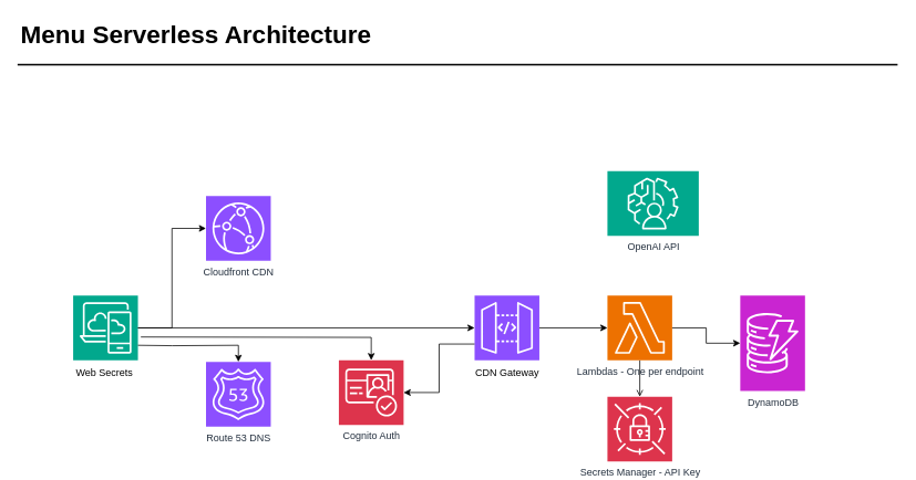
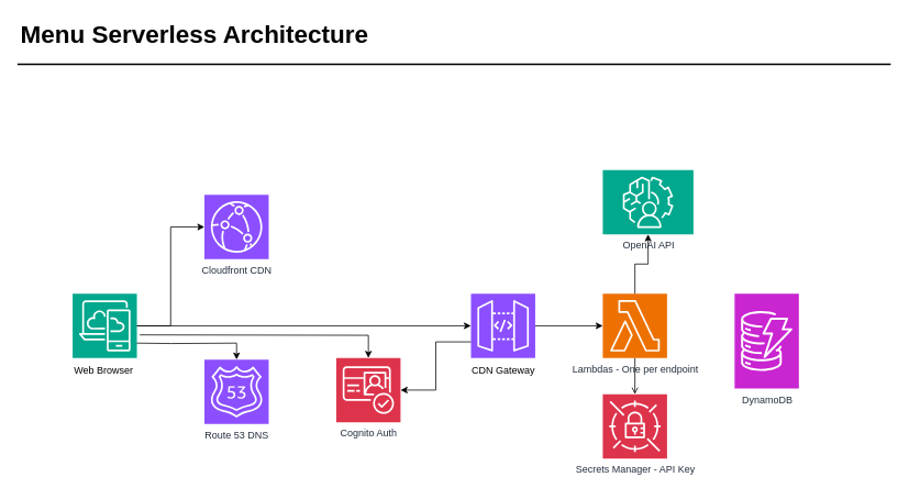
  <mxCell id="0" />
  <mxCell id="1" parent="0" />
  <mxCell id="2" value="Menu Serverless Architecture" style="text;html=1;resizable=0;points=[];autosize=1;align=left;verticalAlign=top;spacingTop=-4;fontSize=30;fontStyle=1" parent="1" vertex="1"><mxGeometry x="21.5" y="20.5" width="420" height="40" as="geometry" /></mxCell>
  <mxCell id="3" value="" style="line;strokeWidth=2;html=1;fontSize=14;" parent="1" vertex="1"><mxGeometry x="20" y="72.5" width="1060" height="10" as="geometry" /></mxCell>
  <mxCell id="4" value="" style="edgeStyle=orthogonalEdgeStyle;rounded=0;orthogonalLoop=1;jettySize=auto;html=1;endArrow=open;" edge="1" parent="1" source="5" target="20"><mxGeometry relative="1" as="geometry" /></mxCell>
  <mxCell id="5" value="Lambdas - One per endpoint" style="sketch=0;points=[[0,0,0],[0.25,0,0],[0.5,0,0],[0.75,0,0],[1,0,0],[0,1,0],[0.25,1,0],[0.5,1,0],[0.75,1,0],[1,1,0],[0,0.25,0],[0,0.5,0],[0,0.75,0],[1,0.25,0],[1,0.5,0],[1,0.75,0]];outlineConnect=0;fontColor=#232F3E;fillColor=#ED7100;strokeColor=#ffffff;dashed=0;verticalLabelPosition=bottom;verticalAlign=top;align=center;html=1;fontSize=12;fontStyle=0;aspect=fixed;shape=mxgraph.aws4.resourceIcon;resIcon=mxgraph.aws4.lambda;" parent="1" vertex="1"><mxGeometry x="730.5" y="356" width="78" height="78" as="geometry" /></mxCell>
  <mxCell id="6" value="" style="sketch=0;points=[[0,0,0],[0.25,0,0],[0.5,0,0],[0.75,0,0],[1,0,0],[0,1,0],[0.25,1,0],[0.5,1,0],[0.75,1,0],[1,1,0],[0,0.25,0],[0,0.5,0],[0,0.75,0],[1,0.25,0],[1,0.5,0],[1,0.75,0]];outlineConnect=0;fontColor=#232F3E;fillColor=#01A88D;strokeColor=#ffffff;dashed=0;verticalLabelPosition=bottom;verticalAlign=top;align=center;html=1;fontSize=12;fontStyle=0;aspect=fixed;shape=mxgraph.aws4.resourceIcon;resIcon=mxgraph.aws4.desktop_and_app_streaming;" parent="1" vertex="1"><mxGeometry x="87" y="356" width="78" height="78" as="geometry" /></mxCell>
  <mxCell id="7" value="" style="sketch=0;points=[[0,0,0],[0.25,0,0],[0.5,0,0],[0.75,0,0],[1,0,0],[0,1,0],[0.25,1,0],[0.5,1,0],[0.75,1,0],[1,1,0],[0,0.25,0],[0,0.5,0],[0,0.75,0],[1,0.25,0],[1,0.5,0],[1,0.75,0]];outlineConnect=0;fontColor=#232F3E;fillColor=#8C4FFF;strokeColor=#ffffff;dashed=0;verticalLabelPosition=bottom;verticalAlign=top;align=center;html=1;fontSize=12;fontStyle=0;aspect=fixed;shape=mxgraph.aws4.resourceIcon;resIcon=mxgraph.aws4.api_gateway;" parent="1" vertex="1"><mxGeometry x="570.5" y="356" width="78" height="78" as="geometry" /></mxCell>
  <mxCell id="8" value="DynamoDB" style="sketch=0;points=[[0,0,0],[0.25,0,0],[0.5,0,0],[0.75,0,0],[1,0,0],[0,1,0],[0.25,1,0],[0.5,1,0],[0.75,1,0],[1,1,0],[0,0.25,0],[0,0.5,0],[0,0.75,0],[1,0.25,0],[1,0.5,0],[1,0.75,0]];outlineConnect=0;fontColor=#232F3E;fillColor=#C925D1;strokeColor=#ffffff;dashed=0;verticalLabelPosition=bottom;verticalAlign=top;align=center;html=1;fontSize=12;fontStyle=0;aspect=fixed;shape=mxgraph.aws4.resourceIcon;resIcon=mxgraph.aws4.dynamodb;" parent="1" vertex="1"><mxGeometry x="890.5" y="356" width="78" height="115" as="geometry" /></mxCell>
  <mxCell id="9" value="OpenAI API" style="sketch=0;points=[[0,0,0],[0.25,0,0],[0.5,0,0],[0.75,0,0],[1,0,0],[0,1,0],[0.25,1,0],[0.5,1,0],[0.75,1,0],[1,1,0],[0,0.25,0],[0,0.5,0],[0,0.75,0],[1,0.25,0],[1,0.5,0],[1,0.75,0]];outlineConnect=0;fontColor=#232F3E;fillColor=#01A88D;strokeColor=#ffffff;dashed=0;verticalLabelPosition=bottom;verticalAlign=top;align=center;html=1;fontSize=12;fontStyle=0;aspect=fixed;shape=mxgraph.aws4.resourceIcon;resIcon=mxgraph.aws4.augmented_ai;" parent="1" vertex="1"><mxGeometry x="730.5" y="206" width="110" height="78" as="geometry" /></mxCell>
  <mxCell id="10" value="Cloudfront CDN" style="sketch=0;points=[[0,0,0],[0.25,0,0],[0.5,0,0],[0.75,0,0],[1,0,0],[0,1,0],[0.25,1,0],[0.5,1,0],[0.75,1,0],[1,1,0],[0,0.25,0],[0,0.5,0],[0,0.75,0],[1,0.25,0],[1,0.5,0],[1,0.75,0]];outlineConnect=0;fontColor=#232F3E;fillColor=#8C4FFF;strokeColor=#ffffff;dashed=0;verticalLabelPosition=bottom;verticalAlign=top;align=center;html=1;fontSize=12;fontStyle=0;aspect=fixed;shape=mxgraph.aws4.resourceIcon;resIcon=mxgraph.aws4.cloudfront;" parent="1" vertex="1"><mxGeometry x="247" y="236" width="78" height="78" as="geometry" /></mxCell>
  <mxCell id="11" style="edgeStyle=orthogonalEdgeStyle;rounded=0;orthogonalLoop=1;jettySize=auto;html=1;entryX=0;entryY=0.5;entryDx=0;entryDy=0;entryPerimeter=0;" parent="1" source="6" target="10" edge="1"><mxGeometry relative="1" as="geometry" /></mxCell>
  <mxCell id="12" style="edgeStyle=orthogonalEdgeStyle;rounded=0;orthogonalLoop=1;jettySize=auto;html=1;entryX=0;entryY=0.5;entryDx=0;entryDy=0;entryPerimeter=0;" parent="1" source="7" target="5" edge="1"><mxGeometry relative="1" as="geometry" /></mxCell>
  <mxCell id="13" style="edgeStyle=orthogonalEdgeStyle;rounded=0;orthogonalLoop=1;jettySize=auto;html=1;entryX=0;entryY=0.5;entryDx=0;entryDy=0;entryPerimeter=0;" parent="1" source="6" target="7" edge="1"><mxGeometry relative="1" as="geometry" /></mxCell>
- <mxCell id="14" value="Web Secrets" style="text;html=1;align=center;verticalAlign=middle;whiteSpace=wrap;rounded=0;" parent="1" vertex="1"><mxGeometry x="85" y="434" width="80" height="30" as="geometry" /></mxCell>
+ <mxCell id="14" value="Web Browser" style="text;html=1;align=center;verticalAlign=middle;whiteSpace=wrap;rounded=0;" parent="1" vertex="1"><mxGeometry x="85" y="434" width="80" height="30" as="geometry" /></mxCell>
  <mxCell id="15" value="CDN Gateway" style="text;html=1;align=center;verticalAlign=middle;whiteSpace=wrap;rounded=0;" parent="1" vertex="1"><mxGeometry x="569.5" y="434" width="80" height="30" as="geometry" /></mxCell>
- <mxCell id="16" style="edgeStyle=orthogonalEdgeStyle;rounded=0;orthogonalLoop=1;jettySize=auto;html=1;entryX=0;entryY=0.5;entryDx=0;entryDy=0;entryPerimeter=0;" parent="1" source="5" target="8" edge="1"><mxGeometry relative="1" as="geometry" /></mxCell>
  <mxCell id="17" value="Co&lt;span style=&quot;background-color: initial;&quot;&gt;gnito Auth&lt;/span&gt;" style="sketch=0;points=[[0,0,0],[0.25,0,0],[0.5,0,0],[0.75,0,0],[1,0,0],[0,1,0],[0.25,1,0],[0.5,1,0],[0.75,1,0],[1,1,0],[0,0.25,0],[0,0.5,0],[0,0.75,0],[1,0.25,0],[1,0.5,0],[1,0.75,0]];outlineConnect=0;fontColor=#232F3E;fillColor=#DD344C;strokeColor=#ffffff;dashed=0;verticalLabelPosition=bottom;verticalAlign=top;align=center;html=1;fontSize=12;fontStyle=0;aspect=fixed;shape=mxgraph.aws4.resourceIcon;resIcon=mxgraph.aws4.cognito;" vertex="1" parent="1"><mxGeometry x="407" y="434" width="78" height="78" as="geometry" /></mxCell>
  <mxCell id="18" style="edgeStyle=orthogonalEdgeStyle;rounded=0;orthogonalLoop=1;jettySize=auto;html=1;exitX=0;exitY=0.75;exitDx=0;exitDy=0;exitPerimeter=0;entryX=1;entryY=0.5;entryDx=0;entryDy=0;entryPerimeter=0;" edge="1" parent="1" source="7" target="17"><mxGeometry relative="1" as="geometry" /></mxCell>
+ <mxCell id="19" style="edgeStyle=orthogonalEdgeStyle;rounded=0;orthogonalLoop=1;jettySize=auto;html=1;entryX=0.5;entryY=1;entryDx=0;entryDy=0;entryPerimeter=0;" edge="1" parent="1" source="5" target="9"><mxGeometry relative="1" as="geometry" /></mxCell>
  <mxCell id="20" value="Secrets Manager - API Key" style="sketch=0;points=[[0,0,0],[0.25,0,0],[0.5,0,0],[0.75,0,0],[1,0,0],[0,1,0],[0.25,1,0],[0.5,1,0],[0.75,1,0],[1,1,0],[0,0.25,0],[0,0.5,0],[0,0.75,0],[1,0.25,0],[1,0.5,0],[1,0.75,0]];outlineConnect=0;fontColor=#232F3E;fillColor=#DD344C;strokeColor=#ffffff;dashed=0;verticalLabelPosition=bottom;verticalAlign=top;align=center;html=1;fontSize=12;fontStyle=0;aspect=fixed;shape=mxgraph.aws4.resourceIcon;resIcon=mxgraph.aws4.secrets_manager;" vertex="1" parent="1"><mxGeometry x="730.5" y="478" width="78" height="78" as="geometry" /></mxCell>
  <mxCell id="21" value="Route 53 DNS" style="sketch=0;points=[[0,0,0],[0.25,0,0],[0.5,0,0],[0.75,0,0],[1,0,0],[0,1,0],[0.25,1,0],[0.5,1,0],[0.75,1,0],[1,1,0],[0,0.25,0],[0,0.5,0],[0,0.75,0],[1,0.25,0],[1,0.5,0],[1,0.75,0]];outlineConnect=0;fontColor=#232F3E;fillColor=#8C4FFF;strokeColor=#ffffff;dashed=0;verticalLabelPosition=bottom;verticalAlign=top;align=center;html=1;fontSize=12;fontStyle=0;aspect=fixed;shape=mxgraph.aws4.resourceIcon;resIcon=mxgraph.aws4.route_53;" vertex="1" parent="1"><mxGeometry x="247" y="436" width="78" height="78" as="geometry" /></mxCell>
  <mxCell id="22" style="edgeStyle=orthogonalEdgeStyle;rounded=0;orthogonalLoop=1;jettySize=auto;html=1;entryX=0.5;entryY=0;entryDx=0;entryDy=0;entryPerimeter=0;" edge="1" parent="1" target="17"><mxGeometry relative="1" as="geometry"><mxPoint x="168.5" y="406" as="sourcePoint" /><mxPoint x="580.5" y="405" as="targetPoint" /></mxGeometry></mxCell>
  <mxCell id="23" style="edgeStyle=orthogonalEdgeStyle;rounded=0;orthogonalLoop=1;jettySize=auto;html=1;entryX=0.5;entryY=0;entryDx=0;entryDy=0;entryPerimeter=0;" edge="1" parent="1" target="21"><mxGeometry relative="1" as="geometry"><mxPoint x="165" y="416" as="sourcePoint" /><mxPoint x="443" y="444" as="targetPoint" /></mxGeometry></mxCell>
